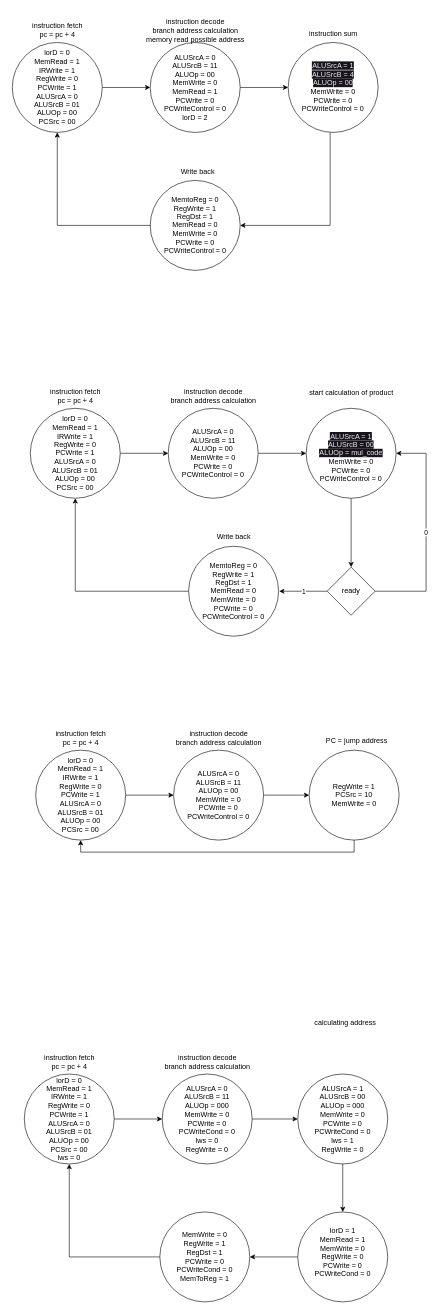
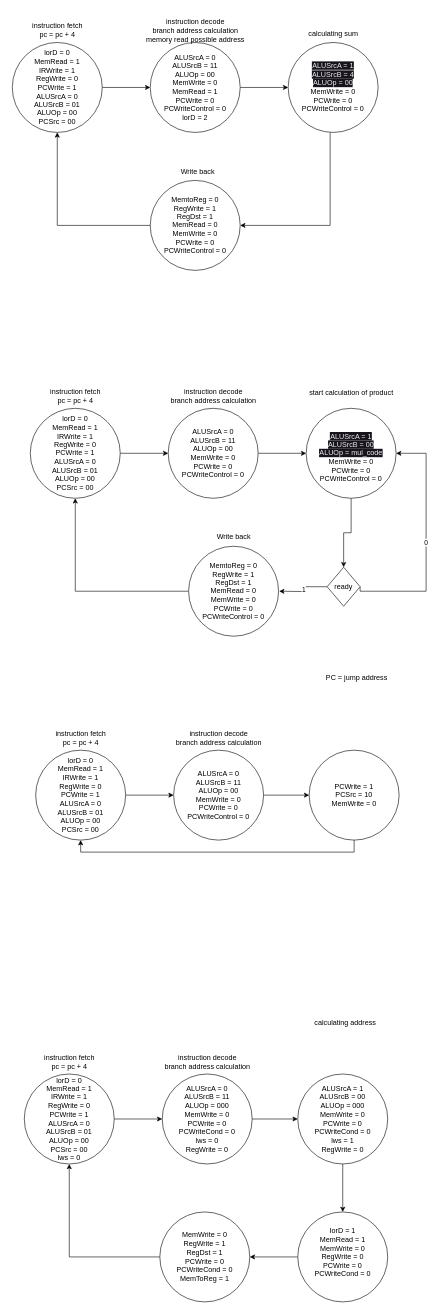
  <mxCell id="0" />
  <mxCell id="1" parent="0" />
  <mxCell id="2" value="" style="edgeStyle=orthogonalEdgeStyle;rounded=0;orthogonalLoop=1;jettySize=auto;html=1;" parent="1" source="3" target="5" edge="1"><mxGeometry relative="1" as="geometry" /></mxCell>
  <mxCell id="3" value="lorD = 0&lt;div&gt;MemRead = 1&lt;/div&gt;&lt;div&gt;IRWrite = 1&lt;/div&gt;&lt;div&gt;RegWrite = 0&lt;/div&gt;&lt;div&gt;PCWrite = 1&lt;/div&gt;&lt;div&gt;ALUSrcA = 0&lt;br&gt;ALUSrcB = 01&lt;br&gt;ALUOp = 00&lt;/div&gt;&lt;div&gt;PCSrc = 00&lt;/div&gt;" style="ellipse;whiteSpace=wrap;html=1;aspect=fixed;" parent="1" vertex="1"><mxGeometry x="50" y="680" width="150" height="150" as="geometry" /></mxCell>
  <mxCell id="4" value="" style="edgeStyle=orthogonalEdgeStyle;rounded=0;orthogonalLoop=1;jettySize=auto;html=1;" parent="1" source="5" target="7" edge="1"><mxGeometry relative="1" as="geometry" /></mxCell>
  <mxCell id="5" value="ALUSrcA = 0&lt;div&gt;ALUSrcB = 11&lt;br&gt;ALUOp = 00&lt;/div&gt;MemWrite = 0&lt;br&gt;PCWrite = 0&lt;br&gt;PCWriteControl = 0" style="ellipse;whiteSpace=wrap;html=1;aspect=fixed;" parent="1" vertex="1"><mxGeometry x="280" y="680" width="150" height="150" as="geometry" /></mxCell>
  <mxCell id="6" value="" style="edgeStyle=orthogonalEdgeStyle;rounded=0;orthogonalLoop=1;jettySize=auto;html=1;" parent="1" source="7" target="13" edge="1"><mxGeometry relative="1" as="geometry" /></mxCell>
  <mxCell id="7" value="&lt;span style=&quot;background-color: rgb(24, 20, 29);&quot;&gt;&lt;br&gt;&lt;span style=&quot;color: rgb(240, 240, 240); font-family: Helvetica; font-size: 12px; font-style: normal; font-variant-ligatures: normal; font-variant-caps: normal; font-weight: 400; letter-spacing: normal; orphans: 2; text-align: center; text-indent: 0px; text-transform: none; widows: 2; word-spacing: 0px; -webkit-text-stroke-width: 0px; white-space: normal; text-decoration-thickness: initial; text-decoration-style: initial; text-decoration-color: initial; float: none; display: inline !important;&quot;&gt;ALUSrcA = 1&lt;/span&gt;&lt;/span&gt;&lt;div style=&quot;border-color: rgb(0, 0, 0); color: rgb(240, 240, 240); font-family: Helvetica; font-size: 12px; font-style: normal; font-variant-ligatures: normal; font-variant-caps: normal; font-weight: 400; letter-spacing: normal; orphans: 2; text-align: center; text-indent: 0px; text-transform: none; widows: 2; word-spacing: 0px; -webkit-text-stroke-width: 0px; white-space: normal; text-decoration-thickness: initial; text-decoration-style: initial; text-decoration-color: initial;&quot;&gt;&lt;span style=&quot;background-color: rgb(24, 20, 29);&quot;&gt;ALUSrcB = 00&lt;br style=&quot;border-color: rgb(0, 0, 0);&quot;&gt;ALUOp = mul_code&lt;/span&gt;&lt;/div&gt;MemWrite = 0&lt;br&gt;PCWrite = 0&lt;br&gt;PCWriteControl = 0&lt;span style=&quot;background-color: rgb(255, 56, 56);&quot;&gt;&lt;br&gt;&lt;/span&gt;" style="ellipse;whiteSpace=wrap;html=1;aspect=fixed;" parent="1" vertex="1"><mxGeometry x="510" y="680" width="150" height="150" as="geometry" /></mxCell>
  <mxCell id="8" value="instruction fetch&lt;br&gt;pc = pc + 4" style="text;html=1;align=center;verticalAlign=middle;resizable=0;points=[];autosize=1;strokeColor=none;fillColor=none;" parent="1" vertex="1"><mxGeometry x="70" y="640" width="110" height="40" as="geometry" /></mxCell>
  <mxCell id="9" value="instruction decode&lt;br&gt;branch address calculation" style="text;html=1;align=center;verticalAlign=middle;resizable=0;points=[];autosize=1;strokeColor=none;fillColor=none;" parent="1" vertex="1"><mxGeometry x="270" y="640" width="170" height="40" as="geometry" /></mxCell>
  <mxCell id="10" value="start calculation of product" style="text;html=1;align=center;verticalAlign=middle;resizable=0;points=[];autosize=1;strokeColor=none;fillColor=none;" parent="1" vertex="1"><mxGeometry x="505" y="640" width="160" height="30" as="geometry" /></mxCell>
  <mxCell id="11" value="0" style="edgeStyle=orthogonalEdgeStyle;rounded=0;orthogonalLoop=1;jettySize=auto;html=1;exitX=1;exitY=0.5;exitDx=0;exitDy=0;entryX=1;entryY=0.5;entryDx=0;entryDy=0;" parent="1" source="13" target="7" edge="1"><mxGeometry relative="1" as="geometry"><Array as="points"><mxPoint x="710" y="985" /><mxPoint x="710" y="755" /></Array></mxGeometry></mxCell>
  <mxCell id="12" value="1" style="edgeStyle=orthogonalEdgeStyle;rounded=0;orthogonalLoop=1;jettySize=auto;html=1;" parent="1" source="13" edge="1"><mxGeometry relative="1" as="geometry"><mxPoint x="465" y="985" as="targetPoint" /></mxGeometry></mxCell>
- <mxCell id="13" value="ready" style="rhombus;whiteSpace=wrap;html=1;" parent="1" vertex="1"><mxGeometry x="545" y="945" width="80" height="80" as="geometry" /></mxCell>
+ <mxCell id="13" value="ready" style="rhombus;whiteSpace=wrap;html=1;" parent="1" vertex="1"><mxGeometry x="545" y="945" width="55" height="65" as="geometry" /></mxCell>
  <mxCell id="14" style="edgeStyle=orthogonalEdgeStyle;rounded=0;orthogonalLoop=1;jettySize=auto;html=1;exitX=0;exitY=0.5;exitDx=0;exitDy=0;entryX=0.5;entryY=1;entryDx=0;entryDy=0;" parent="1" source="15" target="3" edge="1"><mxGeometry relative="1" as="geometry" /></mxCell>
  <mxCell id="15" value="MemtoReg = 0&lt;br&gt;RegWrite = 1&lt;br&gt;RegDst = 1&lt;br&gt;MemRead = 0&lt;br&gt;MemWrite = 0&lt;br&gt;PCWrite = 0&lt;br&gt;PCWriteControl = 0" style="ellipse;whiteSpace=wrap;html=1;aspect=fixed;" parent="1" vertex="1"><mxGeometry x="314" y="910" width="150" height="150" as="geometry" /></mxCell>
  <mxCell id="16" value="Write back" style="text;html=1;align=center;verticalAlign=middle;resizable=0;points=[];autosize=1;strokeColor=none;fillColor=none;" parent="1" vertex="1"><mxGeometry x="349" y="880" width="80" height="30" as="geometry" /></mxCell>
  <mxCell id="17" value="" style="edgeStyle=orthogonalEdgeStyle;rounded=0;orthogonalLoop=1;jettySize=auto;html=1;" parent="1" source="18" target="20" edge="1"><mxGeometry relative="1" as="geometry" /></mxCell>
  <mxCell id="18" value="lorD = 0&lt;div&gt;MemRead = 1&lt;/div&gt;&lt;div&gt;IRWrite = 1&lt;/div&gt;&lt;div&gt;RegWrite = 0&lt;/div&gt;&lt;div&gt;PCWrite = 1&lt;/div&gt;&lt;div&gt;ALUSrcA = 0&lt;br&gt;ALUSrcB = 01&lt;br&gt;ALUOp = 00&lt;/div&gt;&lt;div&gt;PCSrc = 00&lt;/div&gt;" style="ellipse;whiteSpace=wrap;html=1;aspect=fixed;" parent="1" vertex="1"><mxGeometry x="59" y="1250" width="150" height="150" as="geometry" /></mxCell>
  <mxCell id="19" value="" style="edgeStyle=orthogonalEdgeStyle;rounded=0;orthogonalLoop=1;jettySize=auto;html=1;" parent="1" source="20" target="21" edge="1"><mxGeometry relative="1" as="geometry" /></mxCell>
  <mxCell id="20" value="ALUSrcA = 0&lt;div&gt;ALUSrcB = 11&lt;br&gt;ALUOp = 00&lt;/div&gt;MemWrite = 0&lt;br&gt;PCWrite = 0&lt;br&gt;PCWriteControl = 0" style="ellipse;whiteSpace=wrap;html=1;aspect=fixed;" parent="1" vertex="1"><mxGeometry x="289" y="1250" width="150" height="150" as="geometry" /></mxCell>
- <mxCell id="21" value="RegWrite = 1&lt;br&gt;PCSrc = 10&lt;br&gt;MemWrite = 0&lt;span style=&quot;background-color: rgb(255, 56, 56);&quot;&gt;&lt;br&gt;&lt;/span&gt;" style="ellipse;whiteSpace=wrap;html=1;aspect=fixed;" parent="1" vertex="1"><mxGeometry x="515" y="1250" width="150" height="150" as="geometry" /></mxCell>
+ <mxCell id="21" value="PCWrite = 1&lt;br&gt;PCSrc = 10&lt;br&gt;MemWrite = 0&lt;span style=&quot;background-color: rgb(255, 56, 56);&quot;&gt;&lt;br&gt;&lt;/span&gt;" style="ellipse;whiteSpace=wrap;html=1;aspect=fixed;" parent="1" vertex="1"><mxGeometry x="515" y="1250" width="150" height="150" as="geometry" /></mxCell>
  <mxCell id="22" value="instruction fetch&lt;br&gt;pc = pc + 4" style="text;html=1;align=center;verticalAlign=middle;resizable=0;points=[];autosize=1;strokeColor=none;fillColor=none;" parent="1" vertex="1"><mxGeometry x="79" y="1210" width="110" height="40" as="geometry" /></mxCell>
  <mxCell id="23" value="instruction decode&lt;br&gt;branch address calculation" style="text;html=1;align=center;verticalAlign=middle;resizable=0;points=[];autosize=1;strokeColor=none;fillColor=none;" parent="1" vertex="1"><mxGeometry x="279" y="1210" width="170" height="40" as="geometry" /></mxCell>
- <mxCell id="24" value="PC = jump address" style="text;html=1;align=center;verticalAlign=middle;resizable=0;points=[];autosize=1;strokeColor=none;fillColor=none;" parent="1" vertex="1"><mxGeometry x="529" y="1220" width="130" height="30" as="geometry" /></mxCell>
+ <mxCell id="24" value="PC = jump address" style="text;html=1;align=center;verticalAlign=middle;resizable=0;points=[];autosize=1;strokeColor=none;fillColor=none;" parent="1" vertex="1"><mxGeometry x="529" y="1115" width="130" height="30" as="geometry" /></mxCell>
  <mxCell id="25" style="edgeStyle=orthogonalEdgeStyle;rounded=0;orthogonalLoop=1;jettySize=auto;html=1;exitX=0.5;exitY=1;exitDx=0;exitDy=0;entryX=0.5;entryY=1;entryDx=0;entryDy=0;" parent="1" source="21" target="18" edge="1"><mxGeometry relative="1" as="geometry"><mxPoint x="323" y="1555" as="sourcePoint" /></mxGeometry></mxCell>
  <mxCell id="26" value="" style="edgeStyle=orthogonalEdgeStyle;rounded=0;orthogonalLoop=1;jettySize=auto;html=1;" parent="1" source="27" target="29" edge="1"><mxGeometry relative="1" as="geometry" /></mxCell>
  <mxCell id="27" value="lorD = 0&lt;div&gt;MemRead = 1&lt;/div&gt;&lt;div&gt;IRWrite = 1&lt;/div&gt;&lt;div&gt;RegWrite = 0&lt;/div&gt;&lt;div&gt;PCWrite = 1&lt;/div&gt;&lt;div&gt;ALUSrcA = 0&lt;br&gt;ALUSrcB = 01&lt;br&gt;ALUOp = 00&lt;/div&gt;&lt;div&gt;PCSrc = 00&lt;/div&gt;" style="ellipse;whiteSpace=wrap;html=1;aspect=fixed;" parent="1" vertex="1"><mxGeometry x="20" y="70" width="150" height="150" as="geometry" /></mxCell>
  <mxCell id="28" value="" style="edgeStyle=orthogonalEdgeStyle;rounded=0;orthogonalLoop=1;jettySize=auto;html=1;" parent="1" source="29" target="31" edge="1"><mxGeometry relative="1" as="geometry" /></mxCell>
  <mxCell id="29" value="ALUSrcA = 0&lt;div&gt;ALUSrcB = 11&lt;br&gt;ALUOp = 00&lt;/div&gt;MemWrite = 0&lt;div&gt;MemRead = 1&lt;br&gt;PCWrite = 0&lt;br&gt;PCWriteControl = 0&lt;br&gt;lorD = 2&lt;/div&gt;" style="ellipse;whiteSpace=wrap;html=1;aspect=fixed;" parent="1" vertex="1"><mxGeometry x="250" y="70" width="150" height="150" as="geometry" /></mxCell>
  <mxCell id="30" value="" style="edgeStyle=orthogonalEdgeStyle;rounded=0;orthogonalLoop=1;jettySize=auto;html=1;entryX=1;entryY=0.5;entryDx=0;entryDy=0;" parent="1" source="31" target="36" edge="1"><mxGeometry relative="1" as="geometry"><mxPoint x="555" y="390" as="targetPoint" /><Array as="points"><mxPoint x="550" y="375" /></Array></mxGeometry></mxCell>
  <mxCell id="31" value="&lt;span style=&quot;background-color: rgb(24, 20, 29);&quot;&gt;&lt;span style=&quot;color: rgb(240, 240, 240); font-family: Helvetica; font-size: 12px; font-style: normal; font-variant-ligatures: normal; font-variant-caps: normal; font-weight: 400; letter-spacing: normal; orphans: 2; text-align: center; text-indent: 0px; text-transform: none; widows: 2; word-spacing: 0px; -webkit-text-stroke-width: 0px; white-space: normal; text-decoration-thickness: initial; text-decoration-style: initial; text-decoration-color: initial; float: none; display: inline !important;&quot;&gt;ALUSrcA = 1&lt;/span&gt;&lt;/span&gt;&lt;div style=&quot;border-color: rgb(0, 0, 0); color: rgb(240, 240, 240); font-family: Helvetica; font-size: 12px; font-style: normal; font-variant-ligatures: normal; font-variant-caps: normal; font-weight: 400; letter-spacing: normal; orphans: 2; text-align: center; text-indent: 0px; text-transform: none; widows: 2; word-spacing: 0px; -webkit-text-stroke-width: 0px; white-space: normal; text-decoration-thickness: initial; text-decoration-style: initial; text-decoration-color: initial;&quot;&gt;&lt;span style=&quot;background-color: rgb(24, 20, 29);&quot;&gt;ALUSrcB = 4&lt;br style=&quot;border-color: rgb(0, 0, 0);&quot;&gt;ALUOp = 00&lt;/span&gt;&lt;/div&gt;MemWrite = 0&lt;br&gt;PCWrite = 0&lt;br&gt;PCWriteControl = 0&lt;span style=&quot;background-color: rgb(255, 56, 56);&quot;&gt;&lt;br&gt;&lt;/span&gt;" style="ellipse;whiteSpace=wrap;html=1;aspect=fixed;" parent="1" vertex="1"><mxGeometry x="480" y="70" width="150" height="150" as="geometry" /></mxCell>
  <mxCell id="32" value="instruction fetch&lt;br&gt;pc = pc + 4" style="text;html=1;align=center;verticalAlign=middle;resizable=0;points=[];autosize=1;strokeColor=none;fillColor=none;" parent="1" vertex="1"><mxGeometry x="40" y="30" width="110" height="40" as="geometry" /></mxCell>
  <mxCell id="33" value="instruction decode&lt;br&gt;branch address calculation&lt;br&gt;memory read possible address" style="text;html=1;align=center;verticalAlign=middle;resizable=0;points=[];autosize=1;strokeColor=none;fillColor=none;" parent="1" vertex="1"><mxGeometry x="230" y="20" width="190" height="60" as="geometry" /></mxCell>
- <mxCell id="34" value="instruction sum" style="text;html=1;align=center;verticalAlign=middle;resizable=0;points=[];autosize=1;strokeColor=none;fillColor=none;" parent="1" vertex="1"><mxGeometry x="500" y="40" width="110" height="30" as="geometry" /></mxCell>
+ <mxCell id="34" value="calculating sum" style="text;html=1;align=center;verticalAlign=middle;resizable=0;points=[];autosize=1;strokeColor=none;fillColor=none;" parent="1" vertex="1"><mxGeometry x="500" y="40" width="110" height="30" as="geometry" /></mxCell>
  <mxCell id="35" style="edgeStyle=orthogonalEdgeStyle;rounded=0;orthogonalLoop=1;jettySize=auto;html=1;exitX=0;exitY=0.5;exitDx=0;exitDy=0;entryX=0.5;entryY=1;entryDx=0;entryDy=0;" parent="1" source="36" target="27" edge="1"><mxGeometry relative="1" as="geometry" /></mxCell>
  <mxCell id="36" value="MemtoReg = 0&lt;br&gt;RegWrite = 1&lt;br&gt;RegDst = 1&lt;br&gt;MemRead = 0&lt;br&gt;MemWrite = 0&lt;br&gt;PCWrite = 0&lt;br&gt;PCWriteControl = 0" style="ellipse;whiteSpace=wrap;html=1;aspect=fixed;" parent="1" vertex="1"><mxGeometry x="250" y="300" width="150" height="150" as="geometry" /></mxCell>
  <mxCell id="37" value="Write back" style="text;html=1;align=center;verticalAlign=middle;resizable=0;points=[];autosize=1;strokeColor=none;fillColor=none;" parent="1" vertex="1"><mxGeometry x="289" y="270" width="80" height="30" as="geometry" /></mxCell>
  <mxCell id="38" value="" style="edgeStyle=orthogonalEdgeStyle;rounded=0;orthogonalLoop=1;jettySize=auto;html=1;" edge="1" parent="1" source="39" target="41"><mxGeometry relative="1" as="geometry" /></mxCell>
  <mxCell id="39" value="lorD = 0&lt;div&gt;MemRead = 1&lt;/div&gt;&lt;div&gt;IRWrite = 1&lt;/div&gt;&lt;div&gt;RegWrite = 0&lt;/div&gt;&lt;div&gt;PCWrite = 1&lt;/div&gt;&lt;div&gt;ALUSrcA = 0&lt;br&gt;ALUSrcB = 01&lt;br&gt;ALUOp = 00&lt;/div&gt;&lt;div&gt;PCSrc = 00&lt;/div&gt;&lt;div&gt;lws = 0&lt;/div&gt;" style="ellipse;whiteSpace=wrap;html=1;aspect=fixed;" vertex="1" parent="1"><mxGeometry x="40" y="1790" width="150" height="150" as="geometry" /></mxCell>
  <mxCell id="40" value="" style="edgeStyle=orthogonalEdgeStyle;rounded=0;orthogonalLoop=1;jettySize=auto;html=1;" edge="1" parent="1" source="41" target="43"><mxGeometry relative="1" as="geometry" /></mxCell>
  <mxCell id="41" value="ALUSrcA = 0&lt;div&gt;ALUSrcB = 11&lt;br&gt;ALUOp = 000&lt;/div&gt;MemWrite = 0&lt;br&gt;PCWrite = 0&lt;br&gt;PCWriteCond = 0&lt;div&gt;lws = 0&lt;/div&gt;&lt;div&gt;RegWrite = 0&lt;/div&gt;" style="ellipse;whiteSpace=wrap;html=1;aspect=fixed;" vertex="1" parent="1"><mxGeometry x="270" y="1790" width="150" height="150" as="geometry" /></mxCell>
  <mxCell id="42" value="" style="edgeStyle=orthogonalEdgeStyle;rounded=0;orthogonalLoop=1;jettySize=auto;html=1;" edge="1" parent="1" source="43" target="48"><mxGeometry relative="1" as="geometry" /></mxCell>
  <mxCell id="43" value="ALUSrcA = 1&lt;div&gt;ALUSrcB = 00&lt;br&gt;ALUOp = 000&lt;/div&gt;MemWrite = 0&lt;br&gt;PCWrite = 0&lt;br&gt;PCWriteCond = 0&lt;span style=&quot;background-color: rgb(255, 56, 56);&quot;&gt;&lt;br&gt;&lt;/span&gt;&lt;div&gt;lws = 1&lt;/div&gt;&lt;div&gt;RegWrite = 0&lt;/div&gt;" style="ellipse;whiteSpace=wrap;html=1;aspect=fixed;" vertex="1" parent="1"><mxGeometry x="496" y="1790" width="150" height="150" as="geometry" /></mxCell>
  <mxCell id="44" value="instruction fetch&lt;br&gt;pc = pc + 4" style="text;html=1;align=center;verticalAlign=middle;resizable=0;points=[];autosize=1;strokeColor=none;fillColor=none;" vertex="1" parent="1"><mxGeometry x="60" y="1750" width="110" height="40" as="geometry" /></mxCell>
  <mxCell id="45" value="instruction decode&lt;br&gt;branch address calculation" style="text;html=1;align=center;verticalAlign=middle;resizable=0;points=[];autosize=1;strokeColor=none;fillColor=none;" vertex="1" parent="1"><mxGeometry x="260" y="1750" width="170" height="40" as="geometry" /></mxCell>
  <mxCell id="46" value="calculating address" style="text;html=1;align=center;verticalAlign=middle;resizable=0;points=[];autosize=1;strokeColor=none;fillColor=none;" vertex="1" parent="1"><mxGeometry x="510" y="1690" width="130" height="30" as="geometry" /></mxCell>
  <mxCell id="47" value="" style="edgeStyle=orthogonalEdgeStyle;rounded=0;orthogonalLoop=1;jettySize=auto;html=1;" edge="1" parent="1" source="48" target="50"><mxGeometry relative="1" as="geometry" /></mxCell>
  <mxCell id="48" value="IorD = 1&lt;div&gt;MemRead = 1&lt;/div&gt;&lt;div&gt;MemWrite = 0&lt;/div&gt;&lt;div&gt;RegWrite = 0&lt;/div&gt;&lt;div&gt;PCWrite = 0&lt;/div&gt;&lt;div&gt;PCWriteCond = 0&lt;/div&gt;&lt;div&gt;&lt;br&gt;&lt;/div&gt;" style="ellipse;whiteSpace=wrap;html=1;aspect=fixed;" vertex="1" parent="1"><mxGeometry x="496" y="2020" width="150" height="150" as="geometry" /></mxCell>
  <mxCell id="49" style="edgeStyle=orthogonalEdgeStyle;rounded=0;orthogonalLoop=1;jettySize=auto;html=1;exitX=0;exitY=0.5;exitDx=0;exitDy=0;entryX=0.5;entryY=1;entryDx=0;entryDy=0;" edge="1" parent="1" source="50" target="39"><mxGeometry relative="1" as="geometry"><mxPoint x="130" y="1970" as="targetPoint" /></mxGeometry></mxCell>
  <mxCell id="50" value="&lt;div&gt;MemWrite = 0&lt;/div&gt;&lt;div&gt;RegWrite = 1&lt;/div&gt;&lt;div&gt;RegDst = 1&lt;/div&gt;&lt;div&gt;PCWrite = 0&lt;/div&gt;&lt;div&gt;PCWriteCond = 0&lt;/div&gt;&lt;div&gt;MemToReg = 1&lt;/div&gt;" style="ellipse;whiteSpace=wrap;html=1;aspect=fixed;" vertex="1" parent="1"><mxGeometry x="266" y="2020" width="150" height="150" as="geometry" /></mxCell>
